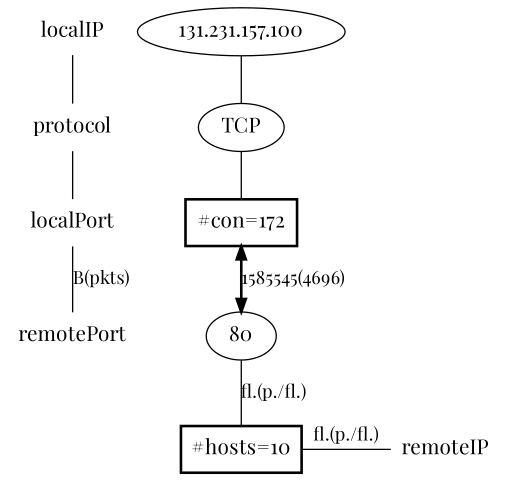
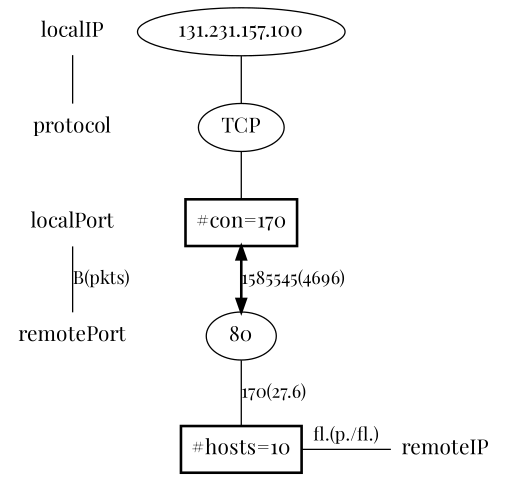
  graph {
    fontname="Playfair Display"
    rankdir=TB
    node [fontname="Playfair Display" fontsize=16 shape=plaintext]
    edge [fontname="Playfair Display"]
    localIP
    n2 [label="131.231.157.100" shape=ellipse]
    protocol
    n4 [label=TCP shape=ellipse]
    remoteIP
    n6 [label="#hosts=10" shape=box style=bold]
    localPort
-   n8 [label="#con=172" shape=box style=bold]
+   n8 [label="#con=170" shape=box style=bold]
    remotePort
    n10 [label=80 shape=ellipse]
    subgraph sub_1 {
      rank=same
      localIP
      n2
    }
    subgraph sub_2 {
      rank=same
      protocol
      n4
    }
    subgraph sub_3 {
      rank=same
      remoteIP
      n6
    }
    subgraph sub_4 {
      rank=same
      localPort
      n8
    }
    subgraph sub_5 {
      rank=same
      remotePort
      n10
    }
    localIP -- protocol
    n2 -- n4
-   protocol -- localPort
    n4 -- n8
    n6 -- remoteIP [label="fl.(p./fl.)"]
    localPort -- remotePort [label="B(pkts)"]
    n8 -- n10 [dir=both label="1585545(4696)" style=bold]
-   n10 -- n6 [label="fl.(p./fl.)"]
+   n10 -- n6 [label="170(27.6)"]
  }
